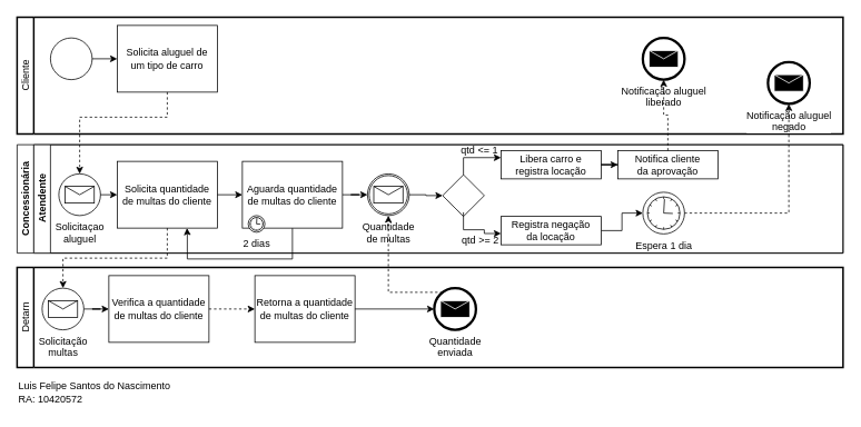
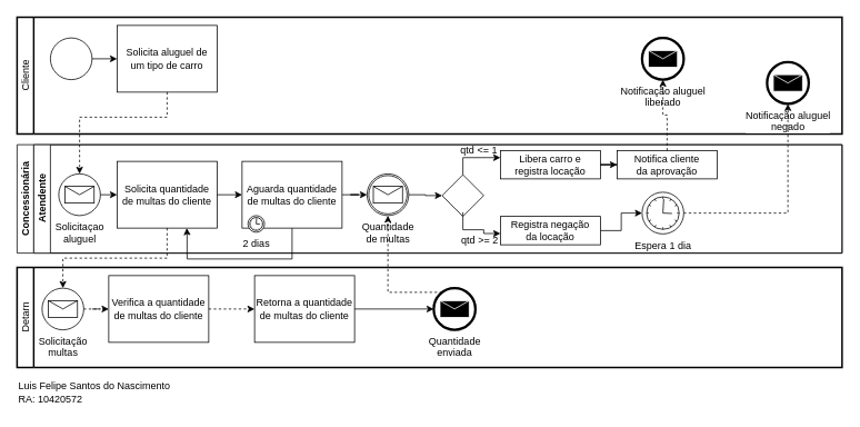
  <mxCell id="0" />
  <mxCell id="1" parent="0" />
  <mxCell id="2" value="Cliente" style="swimlane;html=1;startSize=20;fontStyle=0;collapsible=0;horizontal=0;swimlaneLine=1;swimlaneFillColor=#ffffff;strokeWidth=2;whiteSpace=wrap;" vertex="1" parent="1"><mxGeometry x="20" y="20" width="990" height="140" as="geometry" /></mxCell>
  <mxCell id="3" value="" style="points=[[0.145,0.145,0],[0.5,0,0],[0.855,0.145,0],[1,0.5,0],[0.855,0.855,0],[0.5,1,0],[0.145,0.855,0],[0,0.5,0]];shape=mxgraph.bpmn.event;html=1;verticalLabelPosition=bottom;labelBackgroundColor=#ffffff;verticalAlign=top;align=center;perimeter=ellipsePerimeter;outlineConnect=0;aspect=fixed;outline=standard;symbol=general;" vertex="1" parent="2"><mxGeometry x="40" y="25" width="50" height="50" as="geometry" /></mxCell>
  <mxCell id="4" value="Solicita aluguel de&lt;div&gt;um tipo de carro&lt;/div&gt;" style="points=[[0.25,0,0],[0.5,0,0],[0.75,0,0],[1,0.25,0],[1,0.5,0],[1,0.75,0],[0.75,1,0],[0.5,1,0],[0.25,1,0],[0,0.75,0],[0,0.5,0],[0,0.25,0]];shape=mxgraph.bpmn.task2;whiteSpace=wrap;rectStyle=rounded;size=10;html=1;container=1;expand=0;collapsible=0;taskMarker=abstract;" vertex="1" parent="2"><mxGeometry x="120" y="10" width="120" height="80" as="geometry" /></mxCell>
  <mxCell id="5" style="edgeStyle=orthogonalEdgeStyle;rounded=0;orthogonalLoop=1;jettySize=auto;html=1;exitX=1;exitY=0.5;exitDx=0;exitDy=0;exitPerimeter=0;entryX=0;entryY=0.5;entryDx=0;entryDy=0;entryPerimeter=0;" edge="1" parent="2" source="3" target="4"><mxGeometry relative="1" as="geometry" /></mxCell>
  <mxCell id="6" value="Notificação aluguel&lt;div&gt;liberado&lt;/div&gt;" style="points=[[0.145,0.145,0],[0.5,0,0],[0.855,0.145,0],[1,0.5,0],[0.855,0.855,0],[0.5,1,0],[0.145,0.855,0],[0,0.5,0]];shape=mxgraph.bpmn.event;html=1;verticalLabelPosition=bottom;labelBackgroundColor=#ffffff;verticalAlign=top;align=center;perimeter=ellipsePerimeter;outlineConnect=0;aspect=fixed;outline=end;symbol=message;" vertex="1" parent="2"><mxGeometry x="750" y="25" width="50" height="50" as="geometry" /></mxCell>
  <mxCell id="7" value="Notificação aluguel&lt;div&gt;negado&lt;/div&gt;" style="points=[[0.145,0.145,0],[0.5,0,0],[0.855,0.145,0],[1,0.5,0],[0.855,0.855,0],[0.5,1,0],[0.145,0.855,0],[0,0.5,0]];shape=mxgraph.bpmn.event;html=1;verticalLabelPosition=bottom;labelBackgroundColor=#ffffff;verticalAlign=top;align=center;perimeter=ellipsePerimeter;outlineConnect=0;aspect=fixed;outline=end;symbol=message;" vertex="1" parent="2"><mxGeometry x="900" y="54" width="50" height="50" as="geometry" /></mxCell>
  <mxCell id="8" value="Concessionária" style="swimlane;html=1;childLayout=stackLayout;resizeParent=1;resizeParentMax=0;horizontal=0;startSize=20;horizontalStack=0;whiteSpace=wrap;" vertex="1" parent="1"><mxGeometry x="20" y="173" width="990" height="130" as="geometry" /></mxCell>
  <mxCell id="9" value="Atendente" style="swimlane;html=1;startSize=20;horizontal=0;" vertex="1" parent="8"><mxGeometry x="20" width="970" height="130" as="geometry" /></mxCell>
  <mxCell id="10" value="Solicitaçao&lt;div&gt;aluguel&lt;/div&gt;" style="points=[[0.145,0.145,0],[0.5,0,0],[0.855,0.145,0],[1,0.5,0],[0.855,0.855,0],[0.5,1,0],[0.145,0.855,0],[0,0.5,0]];shape=mxgraph.bpmn.event;html=1;verticalLabelPosition=bottom;labelBackgroundColor=#ffffff;verticalAlign=top;align=center;perimeter=ellipsePerimeter;outlineConnect=0;aspect=fixed;outline=standard;symbol=message;" vertex="1" parent="9"><mxGeometry x="30" y="35" width="50" height="50" as="geometry" /></mxCell>
  <mxCell id="11" value="Solicita quantidade&lt;div&gt;de multas do cliente&lt;/div&gt;" style="points=[[0.25,0,0],[0.5,0,0],[0.75,0,0],[1,0.25,0],[1,0.5,0],[1,0.75,0],[0.75,1,0],[0.5,1,0],[0.25,1,0],[0,0.75,0],[0,0.5,0],[0,0.25,0]];shape=mxgraph.bpmn.task2;whiteSpace=wrap;rectStyle=rounded;size=10;html=1;container=1;expand=0;collapsible=0;taskMarker=abstract;" vertex="1" parent="9"><mxGeometry x="100" y="20" width="120" height="80" as="geometry" /></mxCell>
  <mxCell id="12" style="edgeStyle=orthogonalEdgeStyle;rounded=0;orthogonalLoop=1;jettySize=auto;html=1;exitX=1;exitY=0.5;exitDx=0;exitDy=0;exitPerimeter=0;entryX=0;entryY=0.5;entryDx=0;entryDy=0;entryPerimeter=0;" edge="1" parent="9" source="10" target="11"><mxGeometry relative="1" as="geometry" /></mxCell>
  <mxCell id="13" style="edgeStyle=orthogonalEdgeStyle;rounded=0;orthogonalLoop=1;jettySize=auto;html=1;entryX=0.697;entryY=1;entryDx=0;entryDy=0;entryPerimeter=0;" edge="1" parent="9" source="15" target="11"><mxGeometry relative="1" as="geometry"><mxPoint x="160.0" y="107" as="targetPoint" /><Array as="points"><mxPoint x="310" y="137" /><mxPoint x="184" y="137" /><mxPoint x="184" y="107" /><mxPoint x="184" y="107" /></Array></mxGeometry></mxCell>
  <mxCell id="14" value="" style="edgeStyle=orthogonalEdgeStyle;rounded=0;orthogonalLoop=1;jettySize=auto;html=1;" edge="1" parent="9" source="15" target="19"><mxGeometry relative="1" as="geometry" /></mxCell>
  <mxCell id="15" value="Aguarda quantidade&lt;div&gt;de multas do cliente&lt;/div&gt;" style="points=[[0.25,0,0],[0.5,0,0],[0.75,0,0],[1,0.25,0],[1,0.5,0],[1,0.75,0],[0.75,1,0],[0.5,1,0],[0.25,1,0],[0,0.75,0],[0,0.5,0],[0,0.25,0]];shape=mxgraph.bpmn.task2;whiteSpace=wrap;rectStyle=rounded;size=10;html=1;container=1;expand=0;collapsible=0;taskMarker=abstract;" vertex="1" parent="9"><mxGeometry x="250" y="20" width="120" height="80" as="geometry" /></mxCell>
  <mxCell id="16" value="2 dias" style="points=[[0.145,0.145,0],[0.5,0,0],[0.855,0.145,0],[1,0.5,0],[0.855,0.855,0],[0.5,1,0],[0.145,0.855,0],[0,0.5,0]];shape=mxgraph.bpmn.event;html=1;verticalLabelPosition=bottom;labelBackgroundColor=#ffffff;verticalAlign=top;align=center;perimeter=ellipsePerimeter;outlineConnect=0;aspect=fixed;outline=standard;symbol=timer;" vertex="1" parent="15"><mxGeometry x="7" y="65" width="20" height="20" as="geometry" /></mxCell>
  <mxCell id="17" style="edgeStyle=orthogonalEdgeStyle;rounded=0;orthogonalLoop=1;jettySize=auto;html=1;exitX=1;exitY=0.5;exitDx=0;exitDy=0;exitPerimeter=0;entryX=0;entryY=0.5;entryDx=0;entryDy=0;entryPerimeter=0;" edge="1" parent="9" source="11" target="15"><mxGeometry relative="1" as="geometry" /></mxCell>
  <mxCell id="18" style="edgeStyle=orthogonalEdgeStyle;rounded=0;orthogonalLoop=1;jettySize=auto;html=1;" edge="1" parent="9" source="19" target="20"><mxGeometry relative="1" as="geometry" /></mxCell>
  <mxCell id="19" value="Quantidade&lt;div&gt;de multas&lt;/div&gt;" style="points=[[0.145,0.145,0],[0.5,0,0],[0.855,0.145,0],[1,0.5,0],[0.855,0.855,0],[0.5,1,0],[0.145,0.855,0],[0,0.5,0]];shape=mxgraph.bpmn.event;html=1;verticalLabelPosition=bottom;labelBackgroundColor=#ffffff;verticalAlign=top;align=center;perimeter=ellipsePerimeter;outlineConnect=0;aspect=fixed;outline=catching;symbol=message;" vertex="1" parent="9"><mxGeometry x="400" y="35" width="50" height="50" as="geometry" /></mxCell>
  <mxCell id="20" value="" style="points=[[0.25,0.25,0],[0.5,0,0],[0.75,0.25,0],[1,0.5,0],[0.75,0.75,0],[0.5,1,0],[0.25,0.75,0],[0,0.5,0]];shape=mxgraph.bpmn.gateway2;html=1;verticalLabelPosition=bottom;labelBackgroundColor=#ffffff;verticalAlign=top;align=center;perimeter=rhombusPerimeter;outlineConnect=0;outline=none;symbol=none;" vertex="1" parent="9"><mxGeometry x="490" y="36" width="50" height="50" as="geometry" /></mxCell>
  <mxCell id="21" value="Libera carro e&lt;div&gt;registra locação&lt;/div&gt;" style="points=[[0.25,0,0],[0.5,0,0],[0.75,0,0],[1,0.25,0],[1,0.5,0],[1,0.75,0],[0.75,1,0],[0.5,1,0],[0.25,1,0],[0,0.75,0],[0,0.5,0],[0,0.25,0]];shape=mxgraph.bpmn.task2;whiteSpace=wrap;rectStyle=rounded;size=10;html=1;container=1;expand=0;collapsible=0;taskMarker=abstract;" vertex="1" parent="9"><mxGeometry x="560" y="7" width="120" height="34" as="geometry" /></mxCell>
  <mxCell id="22" style="edgeStyle=orthogonalEdgeStyle;rounded=0;orthogonalLoop=1;jettySize=auto;html=1;" edge="1" parent="9" source="23" target="29"><mxGeometry relative="1" as="geometry" /></mxCell>
  <mxCell id="23" value="Registra negação&lt;div&gt;da locação&lt;/div&gt;" style="points=[[0.25,0,0],[0.5,0,0],[0.75,0,0],[1,0.25,0],[1,0.5,0],[1,0.75,0],[0.75,1,0],[0.5,1,0],[0.25,1,0],[0,0.75,0],[0,0.5,0],[0,0.25,0]];shape=mxgraph.bpmn.task2;whiteSpace=wrap;rectStyle=rounded;size=10;html=1;container=1;expand=0;collapsible=0;taskMarker=abstract;" vertex="1" parent="9"><mxGeometry x="560" y="86" width="120" height="34" as="geometry" /></mxCell>
  <mxCell id="24" value="Notifica cliente&lt;div&gt;da aprovação&lt;/div&gt;" style="points=[[0.25,0,0],[0.5,0,0],[0.75,0,0],[1,0.25,0],[1,0.5,0],[1,0.75,0],[0.75,1,0],[0.5,1,0],[0.25,1,0],[0,0.75,0],[0,0.5,0],[0,0.25,0]];shape=mxgraph.bpmn.task2;whiteSpace=wrap;rectStyle=rounded;size=10;html=1;container=1;expand=0;collapsible=0;taskMarker=abstract;" vertex="1" parent="9"><mxGeometry x="700" y="7" width="120" height="34" as="geometry" /></mxCell>
  <mxCell id="25" style="edgeStyle=orthogonalEdgeStyle;rounded=0;orthogonalLoop=1;jettySize=auto;html=1;exitX=0.5;exitY=0;exitDx=0;exitDy=0;exitPerimeter=0;entryX=0;entryY=0.25;entryDx=0;entryDy=0;entryPerimeter=0;" edge="1" parent="9" source="20" target="21"><mxGeometry relative="1" as="geometry" /></mxCell>
  <mxCell id="26" style="edgeStyle=orthogonalEdgeStyle;rounded=0;orthogonalLoop=1;jettySize=auto;html=1;entryX=0;entryY=0.5;entryDx=0;entryDy=0;entryPerimeter=0;" edge="1" parent="9" source="21" target="24"><mxGeometry relative="1" as="geometry" /></mxCell>
  <mxCell id="27" style="edgeStyle=orthogonalEdgeStyle;rounded=0;orthogonalLoop=1;jettySize=auto;html=1;entryX=0;entryY=0.75;entryDx=0;entryDy=0;entryPerimeter=0;" edge="1" parent="9"><mxGeometry relative="1" as="geometry"><mxPoint x="515" y="81" as="sourcePoint" /><mxPoint x="560" y="106.5" as="targetPoint" /><Array as="points"><mxPoint x="515" y="102" /><mxPoint x="540" y="102" /><mxPoint x="540" y="106" /></Array></mxGeometry></mxCell>
  <mxCell id="28" value="qtd &amp;gt;= 2" style="text;html=1;align=center;verticalAlign=middle;resizable=0;points=[];autosize=1;strokeColor=none;fillColor=none;" vertex="1" parent="9"><mxGeometry x="500" y="100" width="70" height="30" as="geometry" /></mxCell>
  <mxCell id="29" value="Espera 1 dia" style="points=[[0.145,0.145,0],[0.5,0,0],[0.855,0.145,0],[1,0.5,0],[0.855,0.855,0],[0.5,1,0],[0.145,0.855,0],[0,0.5,0]];shape=mxgraph.bpmn.event;html=1;verticalLabelPosition=bottom;labelBackgroundColor=#ffffff;verticalAlign=top;align=center;perimeter=ellipsePerimeter;outlineConnect=0;aspect=fixed;outline=standard;symbol=timer;" vertex="1" parent="9"><mxGeometry x="730" y="57" width="50" height="50" as="geometry" /></mxCell>
  <mxCell id="30" style="edgeStyle=orthogonalEdgeStyle;rounded=0;orthogonalLoop=1;jettySize=auto;html=1;exitX=0.5;exitY=1;exitDx=0;exitDy=0;exitPerimeter=0;dashed=1;" edge="1" parent="1" source="4" target="10"><mxGeometry relative="1" as="geometry"><Array as="points"><mxPoint x="200" y="140" /><mxPoint x="95" y="140" /></Array></mxGeometry></mxCell>
  <mxCell id="31" value="Detarn" style="swimlane;html=1;startSize=20;fontStyle=0;collapsible=0;horizontal=0;swimlaneLine=1;swimlaneFillColor=#ffffff;strokeWidth=2;whiteSpace=wrap;" vertex="1" parent="1"><mxGeometry x="20" y="320" width="990" height="120" as="geometry" /></mxCell>
- <mxCell id="32" style="edgeStyle=orthogonalEdgeStyle;rounded=0;orthogonalLoop=1;jettySize=auto;html=1;exitX=1;exitY=0.5;exitDx=0;exitDy=0;exitPerimeter=0;" edge="1" parent="31" source="33" target="34"><mxGeometry relative="1" as="geometry" /></mxCell>
+ <mxCell id="32" style="edgeStyle=orthogonalEdgeStyle;rounded=0;orthogonalLoop=1;jettySize=auto;html=1;exitX=1;exitY=0.5;exitDx=0;exitDy=0;exitPerimeter=0;dashed=1;" edge="1" parent="31" source="33" target="34"><mxGeometry relative="1" as="geometry" /></mxCell>
  <mxCell id="33" value="Solicitação&lt;div&gt;multas&lt;/div&gt;" style="points=[[0.145,0.145,0],[0.5,0,0],[0.855,0.145,0],[1,0.5,0],[0.855,0.855,0],[0.5,1,0],[0.145,0.855,0],[0,0.5,0]];shape=mxgraph.bpmn.event;html=1;verticalLabelPosition=bottom;labelBackgroundColor=#ffffff;verticalAlign=top;align=center;perimeter=ellipsePerimeter;outlineConnect=0;aspect=fixed;outline=standard;symbol=message;" vertex="1" parent="31"><mxGeometry x="30" y="25" width="50" height="50" as="geometry" /></mxCell>
  <mxCell id="34" value="Verifica a quantidade&lt;div&gt;de multas do cliente&lt;/div&gt;" style="points=[[0.25,0,0],[0.5,0,0],[0.75,0,0],[1,0.25,0],[1,0.5,0],[1,0.75,0],[0.75,1,0],[0.5,1,0],[0.25,1,0],[0,0.75,0],[0,0.5,0],[0,0.25,0]];shape=mxgraph.bpmn.task2;whiteSpace=wrap;rectStyle=rounded;size=10;html=1;container=1;expand=0;collapsible=0;taskMarker=abstract;" vertex="1" parent="31"><mxGeometry x="110" y="10" width="120" height="80" as="geometry" /></mxCell>
  <mxCell id="35" value="Retorna a quantidade&lt;div&gt;de multas do cliente&lt;/div&gt;" style="points=[[0.25,0,0],[0.5,0,0],[0.75,0,0],[1,0.25,0],[1,0.5,0],[1,0.75,0],[0.75,1,0],[0.5,1,0],[0.25,1,0],[0,0.75,0],[0,0.5,0],[0,0.25,0]];shape=mxgraph.bpmn.task2;whiteSpace=wrap;rectStyle=rounded;size=10;html=1;container=1;expand=0;collapsible=0;taskMarker=abstract;" vertex="1" parent="31"><mxGeometry x="285" y="10" width="120" height="80" as="geometry" /></mxCell>
  <mxCell id="36" style="edgeStyle=orthogonalEdgeStyle;rounded=0;orthogonalLoop=1;jettySize=auto;html=1;exitX=1;exitY=0.5;exitDx=0;exitDy=0;exitPerimeter=0;entryX=0;entryY=0.5;entryDx=0;entryDy=0;entryPerimeter=0;dashed=1;" edge="1" parent="31" source="34" target="35"><mxGeometry relative="1" as="geometry" /></mxCell>
  <mxCell id="37" value="Quantidade&lt;div&gt;enviada&lt;/div&gt;" style="points=[[0.145,0.145,0],[0.5,0,0],[0.855,0.145,0],[1,0.5,0],[0.855,0.855,0],[0.5,1,0],[0.145,0.855,0],[0,0.5,0]];shape=mxgraph.bpmn.event;html=1;verticalLabelPosition=bottom;labelBackgroundColor=#ffffff;verticalAlign=top;align=center;perimeter=ellipsePerimeter;outlineConnect=0;aspect=fixed;outline=end;symbol=message;" vertex="1" parent="31"><mxGeometry x="500" y="25" width="50" height="50" as="geometry" /></mxCell>
  <mxCell id="38" style="edgeStyle=orthogonalEdgeStyle;rounded=0;orthogonalLoop=1;jettySize=auto;html=1;entryX=0;entryY=0.5;entryDx=0;entryDy=0;entryPerimeter=0;" edge="1" parent="31" source="35" target="37"><mxGeometry relative="1" as="geometry" /></mxCell>
  <mxCell id="39" style="edgeStyle=orthogonalEdgeStyle;rounded=0;orthogonalLoop=1;jettySize=auto;html=1;exitX=0.5;exitY=1;exitDx=0;exitDy=0;exitPerimeter=0;entryX=0.5;entryY=0;entryDx=0;entryDy=0;entryPerimeter=0;dashed=1;" edge="1" parent="1" source="11" target="33"><mxGeometry relative="1" as="geometry" /></mxCell>
  <mxCell id="40" value="qtd &amp;lt;= 1" style="text;html=1;align=center;verticalAlign=middle;resizable=0;points=[];autosize=1;strokeColor=none;fillColor=none;" vertex="1" parent="1"><mxGeometry x="539" y="165" width="70" height="30" as="geometry" /></mxCell>
  <mxCell id="41" style="edgeStyle=orthogonalEdgeStyle;rounded=0;orthogonalLoop=1;jettySize=auto;html=1;entryX=0.5;entryY=1;entryDx=0;entryDy=0;entryPerimeter=0;dashed=1;" edge="1" parent="1" source="24" target="6"><mxGeometry relative="1" as="geometry" /></mxCell>
  <mxCell id="42" style="edgeStyle=orthogonalEdgeStyle;rounded=0;orthogonalLoop=1;jettySize=auto;html=1;dashed=1;" edge="1" parent="1" source="29" target="7"><mxGeometry relative="1" as="geometry" /></mxCell>
  <mxCell id="43" style="edgeStyle=orthogonalEdgeStyle;rounded=0;orthogonalLoop=1;jettySize=auto;html=1;dashed=1;" edge="1" parent="1" source="37" target="19"><mxGeometry relative="1" as="geometry"><Array as="points"><mxPoint x="545" y="350" /><mxPoint x="465" y="350" /></Array></mxGeometry></mxCell>
  <mxCell id="44" value="Luis Felipe Santos do Nascimento&lt;div&gt;RA: 10420572&lt;/div&gt;" style="text;html=1;align=left;verticalAlign=middle;resizable=0;points=[];autosize=1;strokeColor=none;fillColor=none;" vertex="1" parent="1"><mxGeometry x="20" y="450" width="210" height="40" as="geometry" /></mxCell>
